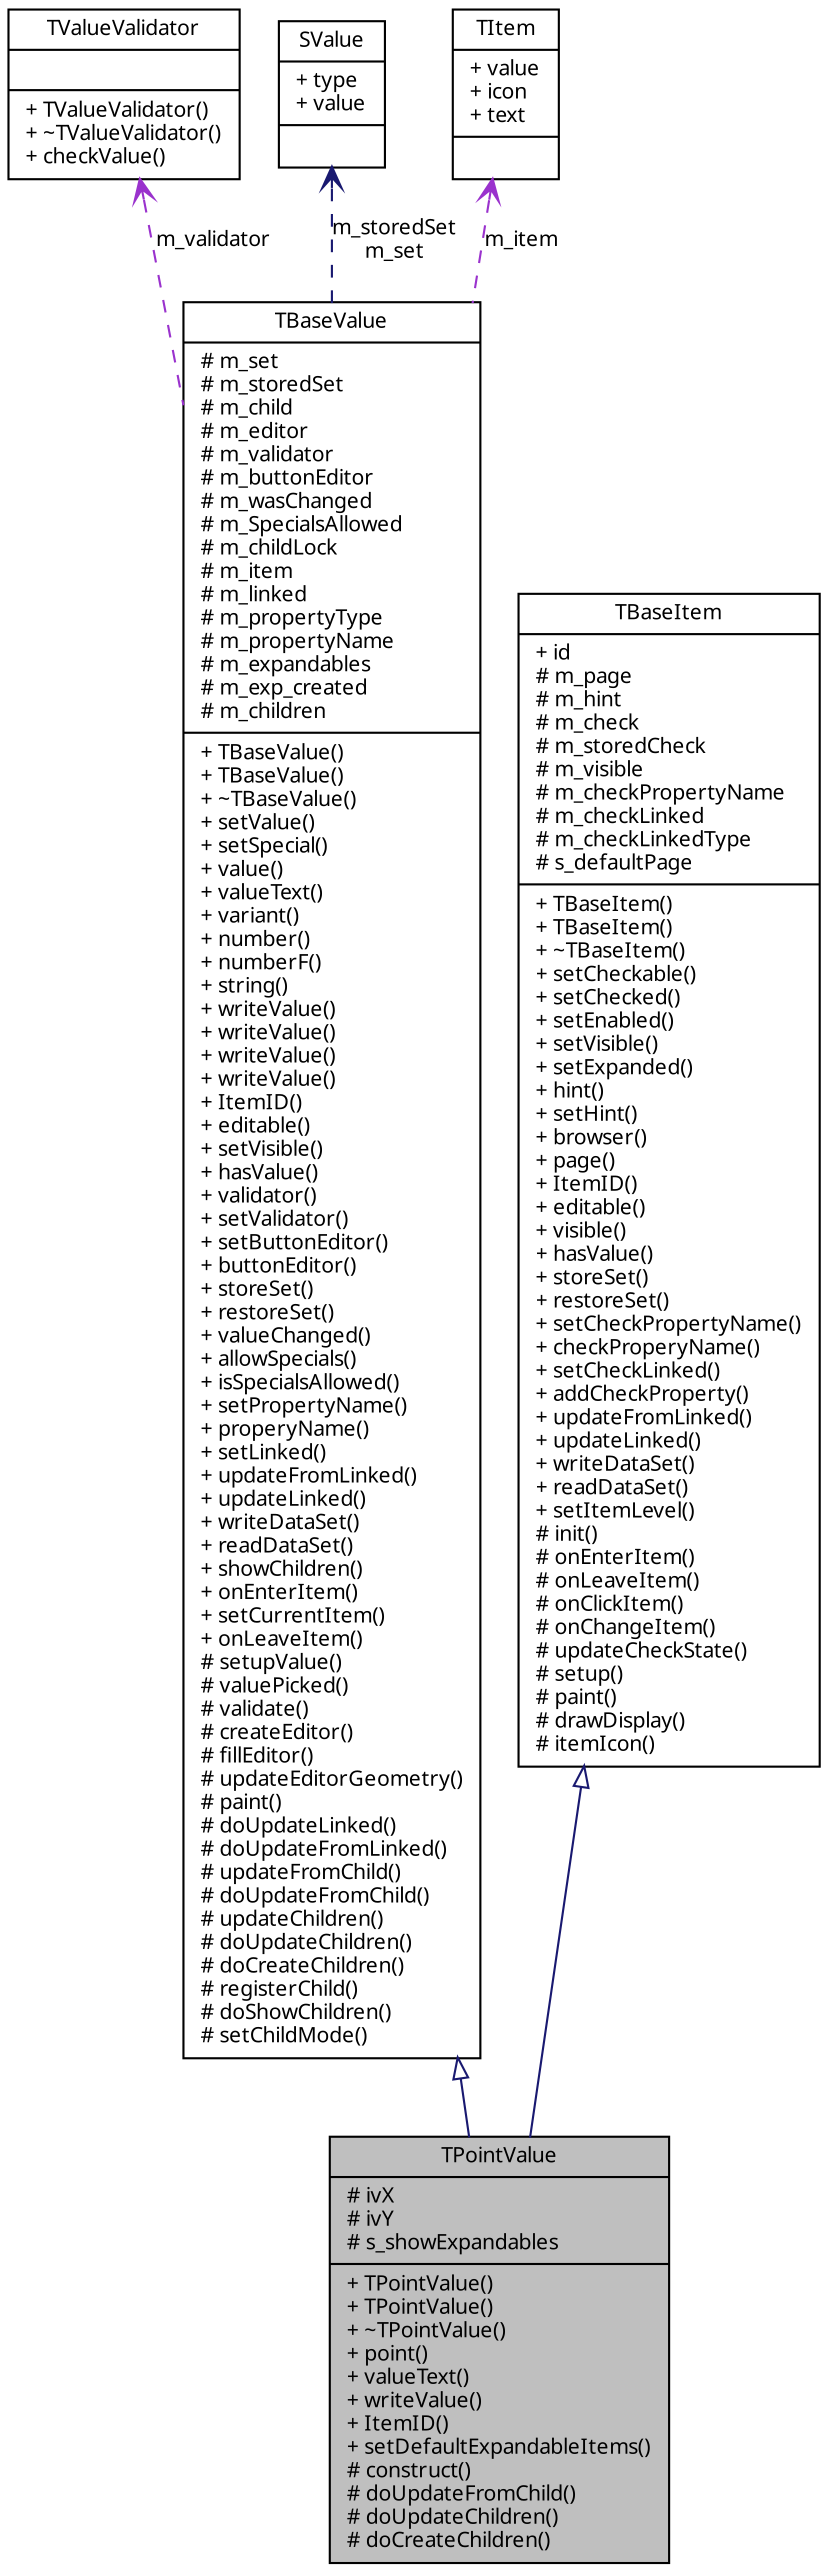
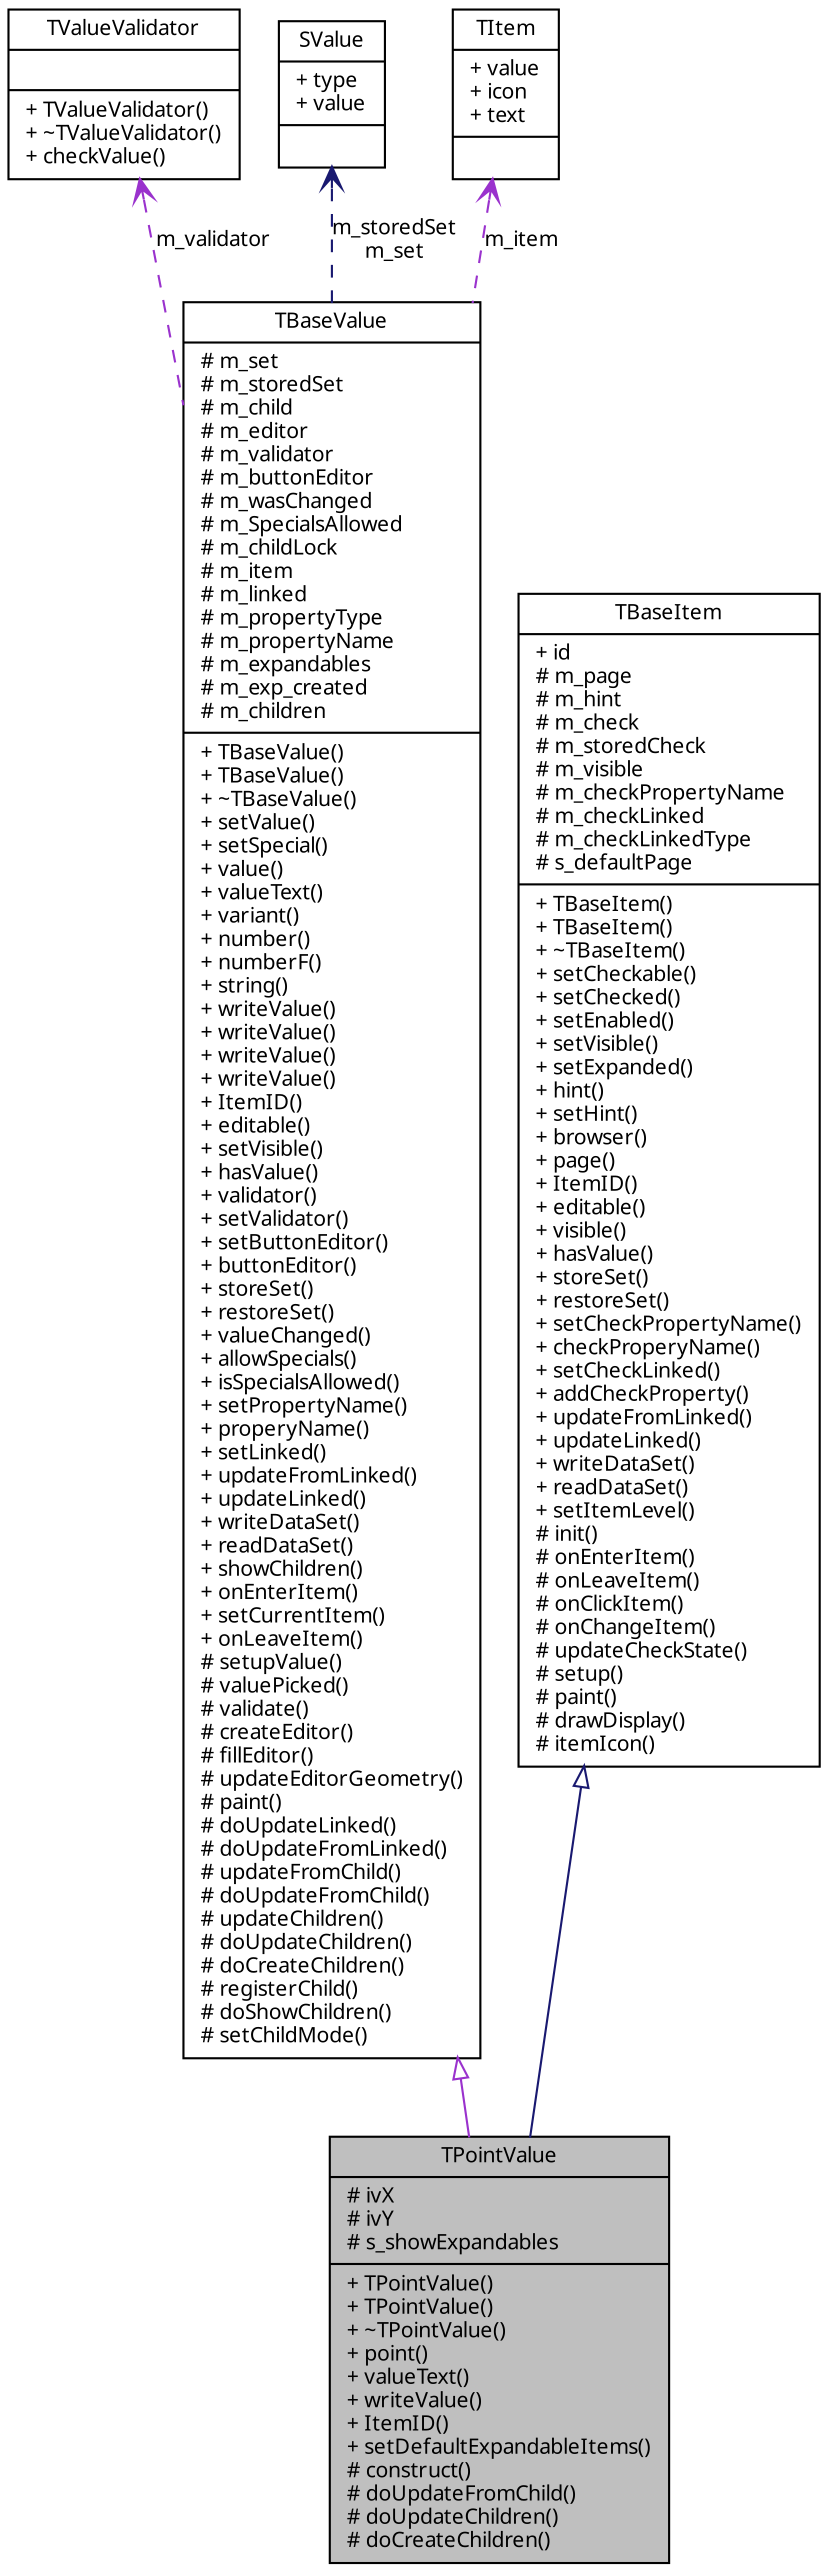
  digraph {
    fontname="Noto Sans"
    node [color=black fillcolor=white fontname="Noto Sans" fontsize=10 shape=record style=filled]
    edge [arrowtail=open color=midnightblue dir=back fontname="Noto Sans" fontsize=10 labelfontname="FreeSans.ttf" labelfontsize=10 style=dashed]
    n1 [fillcolor=grey75 fontcolor=black height=0.2 label="{TPointValue\n|# ivX\l# ivY\l# s_showExpandables\l|+ TPointValue()\l+ TPointValue()\l+ ~TPointValue()\l+ point()\l+ valueText()\l+ writeValue()\l+ ItemID()\l+ setDefaultExpandableItems()\l# construct()\l# doUpdateFromChild()\l# doUpdateChildren()\l# doCreateChildren()\l}" width=0.4]
    n2 [height=0.2 label="{TBaseValue\n|# m_set\l# m_storedSet\l# m_child\l# m_editor\l# m_validator\l# m_buttonEditor\l# m_wasChanged\l# m_SpecialsAllowed\l# m_childLock\l# m_item\l# m_linked\l# m_propertyType\l# m_propertyName\l# m_expandables\l# m_exp_created\l# m_children\l|+ TBaseValue()\l+ TBaseValue()\l+ ~TBaseValue()\l+ setValue()\l+ setSpecial()\l+ value()\l+ valueText()\l+ variant()\l+ number()\l+ numberF()\l+ string()\l+ writeValue()\l+ writeValue()\l+ writeValue()\l+ writeValue()\l+ ItemID()\l+ editable()\l+ setVisible()\l+ hasValue()\l+ validator()\l+ setValidator()\l+ setButtonEditor()\l+ buttonEditor()\l+ storeSet()\l+ restoreSet()\l+ valueChanged()\l+ allowSpecials()\l+ isSpecialsAllowed()\l+ setPropertyName()\l+ properyName()\l+ setLinked()\l+ updateFromLinked()\l+ updateLinked()\l+ writeDataSet()\l+ readDataSet()\l+ showChildren()\l+ onEnterItem()\l+ setCurrentItem()\l+ onLeaveItem()\l# setupValue()\l# valuePicked()\l# validate()\l# createEditor()\l# fillEditor()\l# updateEditorGeometry()\l# paint()\l# doUpdateLinked()\l# doUpdateFromLinked()\l# updateFromChild()\l# doUpdateFromChild()\l# updateChildren()\l# doUpdateChildren()\l# doCreateChildren()\l# registerChild()\l# doShowChildren()\l# setChildMode()\l}" width=0.4]
    n3 [height=0.2 label="{TBaseItem\n|+ id\l# m_page\l# m_hint\l# m_check\l# m_storedCheck\l# m_visible\l# m_checkPropertyName\l# m_checkLinked\l# m_checkLinkedType\l# s_defaultPage\l|+ TBaseItem()\l+ TBaseItem()\l+ ~TBaseItem()\l+ setCheckable()\l+ setChecked()\l+ setEnabled()\l+ setVisible()\l+ setExpanded()\l+ hint()\l+ setHint()\l+ browser()\l+ page()\l+ ItemID()\l+ editable()\l+ visible()\l+ hasValue()\l+ storeSet()\l+ restoreSet()\l+ setCheckPropertyName()\l+ checkProperyName()\l+ setCheckLinked()\l+ addCheckProperty()\l+ updateFromLinked()\l+ updateLinked()\l+ writeDataSet()\l+ readDataSet()\l+ setItemLevel()\l# init()\l# onEnterItem()\l# onLeaveItem()\l# onClickItem()\l# onChangeItem()\l# updateCheckState()\l# setup()\l# paint()\l# drawDisplay()\l# itemIcon()\l}" width=0.4]
    n4 [height=0.2 label="{TValueValidator\n||+ TValueValidator()\l+ ~TValueValidator()\l+ checkValue()\l}" width=0.4]
    n5 [height=0.2 label="{SValue\n|+ type\l+ value\l|}" width=0.4]
    n6 [height=0.2 label="{TItem\n|+ value\l+ icon\l+ text\l|}" width=0.4]
-   n2 -> n1 [arrowtail=empty style=solid]
+   n2 -> n1 [arrowtail=empty color=darkorchid3 style=solid]
    n3 -> n1 [arrowtail=empty style=solid]
    n4 -> n2 [color=darkorchid3 label=m_validator]
    n5 -> n2 [label="m_storedSet\nm_set"]
    n6 -> n2 [color=darkorchid3 label=m_item]
  }
